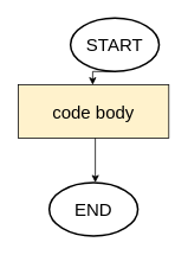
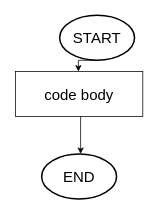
  <mxCell id="0" />
  <mxCell id="1" parent="0" />
  <mxCell id="2" style="edgeStyle=orthogonalEdgeStyle;rounded=0;html=1;exitX=0.5;exitY=1;exitPerimeter=0;entryX=0.5;entryY=0;entryPerimeter=0;jettySize=auto;orthogonalLoop=1;" edge="1" parent="1" source="3"><mxGeometry relative="1" as="geometry"><mxPoint x="104" y="95" as="targetPoint" /></mxGeometry></mxCell>
  <mxCell id="3" value="&lt;font style=&quot;font-size: 20px&quot;&gt;START&lt;/font&gt;" style="strokeWidth=2;html=1;shape=mxgraph.flowchart.start_1;whiteSpace=wrap;" vertex="1" parent="1"><mxGeometry x="79" y="20" width="100" height="60" as="geometry" /></mxCell>
- <mxCell id="4" value="&lt;font style=&quot;font-size: 20px&quot;&gt;code body&lt;/font&gt;" style="rounded=0;whiteSpace=wrap;html=1;fillColor=#fff2cc;" vertex="1" parent="1"><mxGeometry x="20" y="95" width="170" height="60" as="geometry" /></mxCell>
+ <mxCell id="4" value="&lt;font style=&quot;font-size: 20px&quot;&gt;code body&lt;/font&gt;" style="rounded=0;whiteSpace=wrap;html=1;" vertex="1" parent="1"><mxGeometry x="20" y="95" width="170" height="60" as="geometry" /></mxCell>
  <mxCell id="5" value="&lt;font style=&quot;font-size: 20px&quot;&gt;END&lt;/font&gt;" style="strokeWidth=2;html=1;shape=mxgraph.flowchart.start_1;whiteSpace=wrap;" vertex="1" parent="1"><mxGeometry x="55" y="205" width="100" height="60" as="geometry" /></mxCell>
  <mxCell id="6" style="edgeStyle=orthogonalEdgeStyle;rounded=0;html=1;exitX=0.5;exitY=1;exitPerimeter=0;entryX=0.5;entryY=0;entryPerimeter=0;jettySize=auto;orthogonalLoop=1;" edge="1" parent="1"><mxGeometry relative="1" as="geometry"><mxPoint x="107" y="155" as="sourcePoint" /><mxPoint x="107" y="205" as="targetPoint" /></mxGeometry></mxCell>
